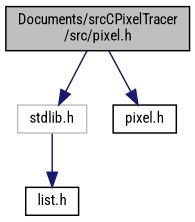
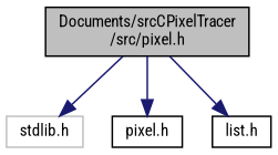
  digraph {
    fontname="Roboto Condensed"
    node [color=black fillcolor=white fontname="Roboto Condensed" fontsize=10 shape=record style=filled]
    edge [color=midnightblue fontname="Roboto Condensed" fontsize=10 labelfontname=Helvetica labelfontsize=10 style=solid]
    n1 [fillcolor=grey75 fontcolor=black height=0.2 label="Documents/srcCPixelTracer\l/src/pixel.h" width=0.4]
    n2 [color=grey75 height=0.2 label="stdlib.h" width=0.4]
    n3 [height=0.2 label="pixel.h" width=0.4]
    n4 [height=0.2 label="list.h" width=0.4]
    n1 -> n2
    n1 -> n3
-   n2 -> n4
+   n1 -> n4
  }
